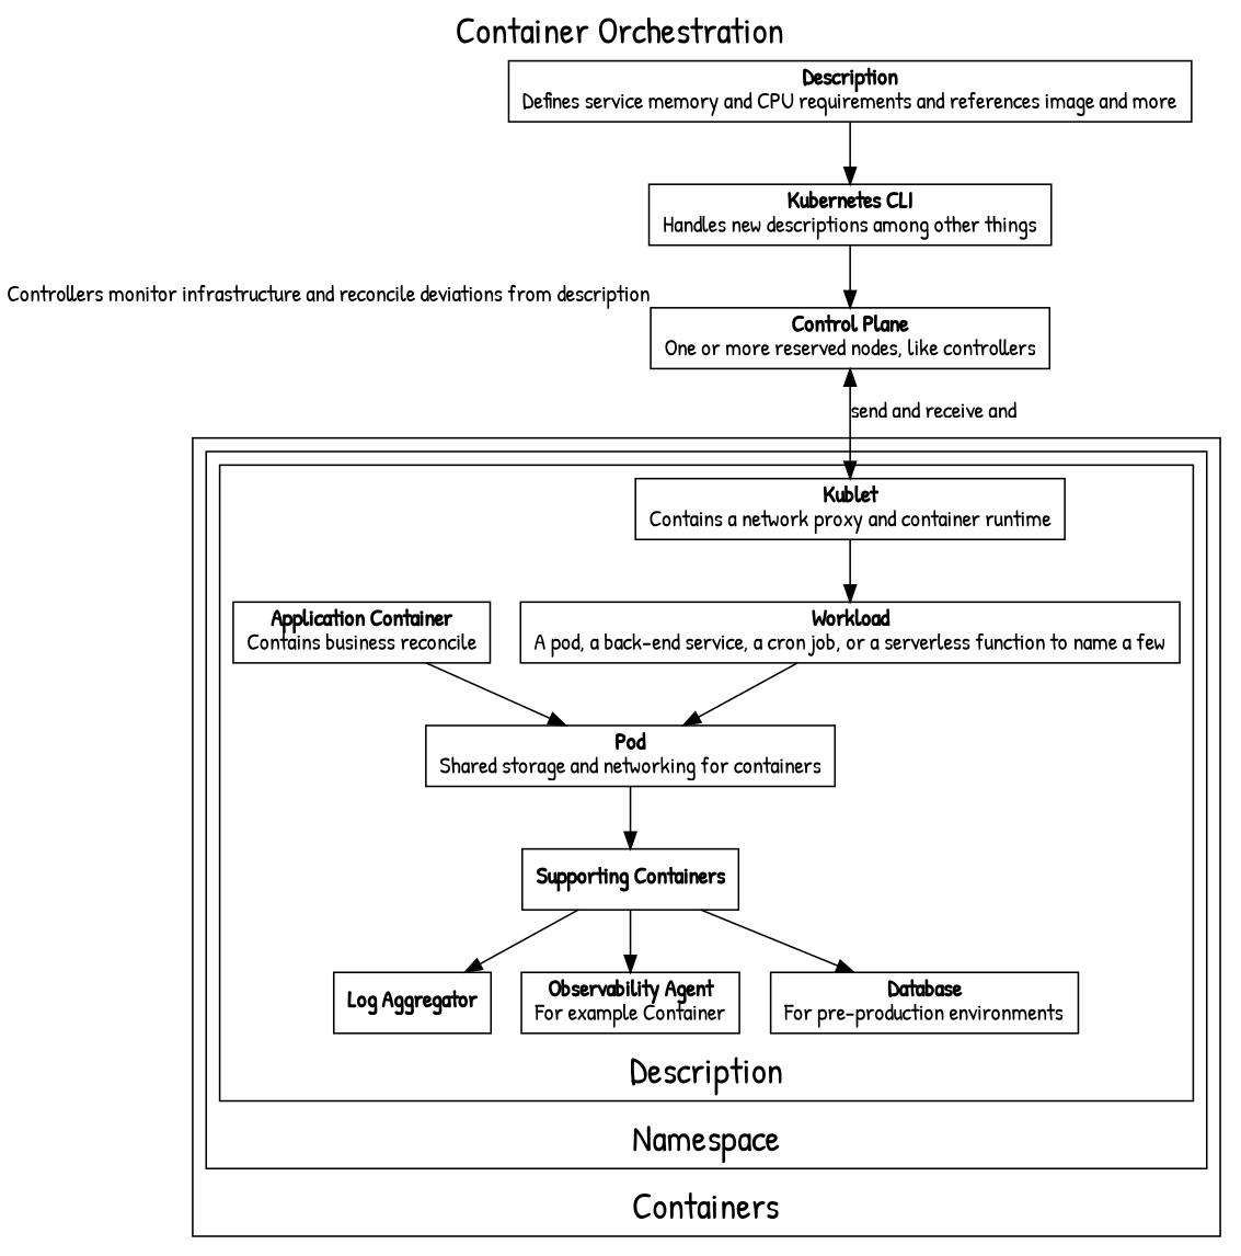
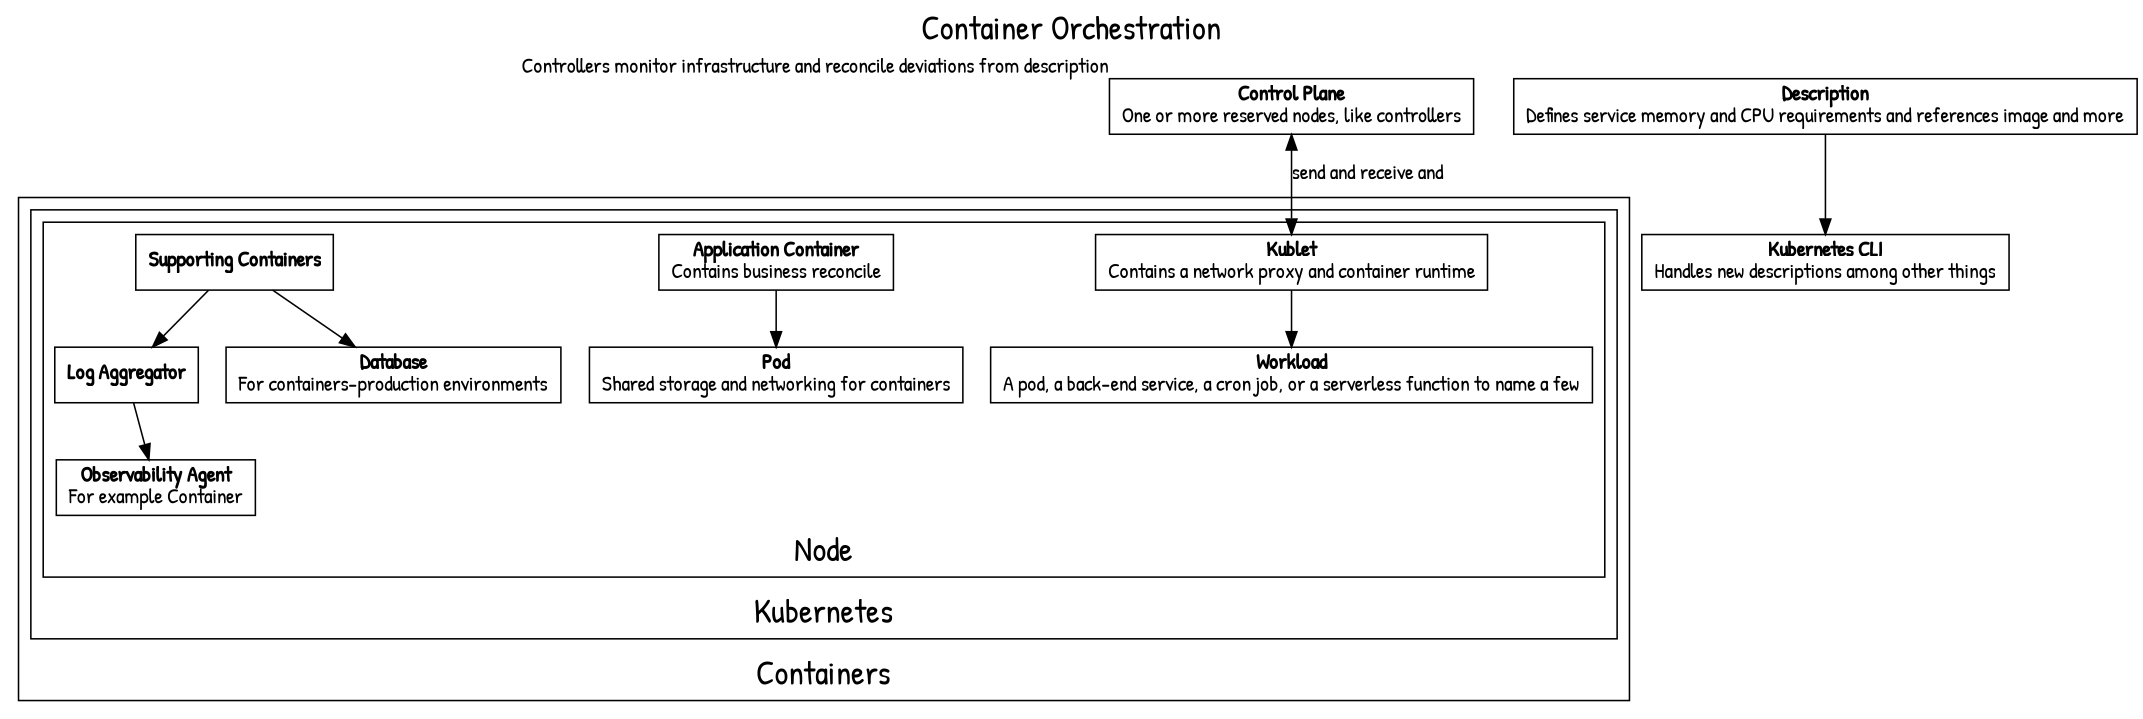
  digraph {
    fontname="Patrick Hand"
    fontsize=22
    label="Container Orchestration"
    labelloc=t
    splines=FALSE
    node [fontname="Patrick Hand" shape=rect]
    edge [fontname="Patrick Hand"]
    n1 [label=<<b>Kublet</b><br />Contains a network proxy and container runtime>]
    n2 [label=<<b>Workload</b><br />A pod, a back-end service, a cron job, or a serverless function to name a few>]
    n3 [label=<<b>Pod</b><br />Shared storage and networking for containers>]
    n4 [label=<<b>Application Container</b><br />Contains business reconcile>]
    n5 [label=<<b>Supporting Containers</b>>]
    n6 [label=<<b>Log Aggregator</b>>]
    n7 [label=<<b>Observability Agent</b><br />For example Container>]
-   n8 [label=<<b>Database</b><br />For pre-production environments>]
+   n8 [label=<<b>Database</b><br />For containers-production environments>]
    n9 [label=<<b>Description</b><br />Defines service memory and CPU requirements and references image and more>]
    n10 [label=<<b>Kubernetes CLI</b><br />Handles new descriptions among other things>]
    n11 [label=<<b>Control Plane</b><br />One or more reserved nodes, like controllers> xlabel="Controllers monitor infrastructure and reconcile deviations from description"]
    subgraph cluster_1 {
      label="Control plane"
    }
    subgraph cluster_2 {
      label=Containers
      labelloc=b
      subgraph cluster_3 {
-       label=Namespace
+       label=Kubernetes
        labelloc=b
        subgraph cluster_4 {
-         label=Description
+         label="Node"
          labelloc=b
          n1
          n2
          n3
          n4
          n5
          n6
          n7
          n8
        }
      }
    }
    n1 -> n2
-   n2 -> n3
-   n3 -> n5
    n4 -> n3
    n5 -> n6
-   n5 -> n7
+   n6 -> n7
    n5 -> n8
    n9 -> n10
-   n10 -> n11
    n11 -> n1 [dir=both label="send and receive and"]
  }
